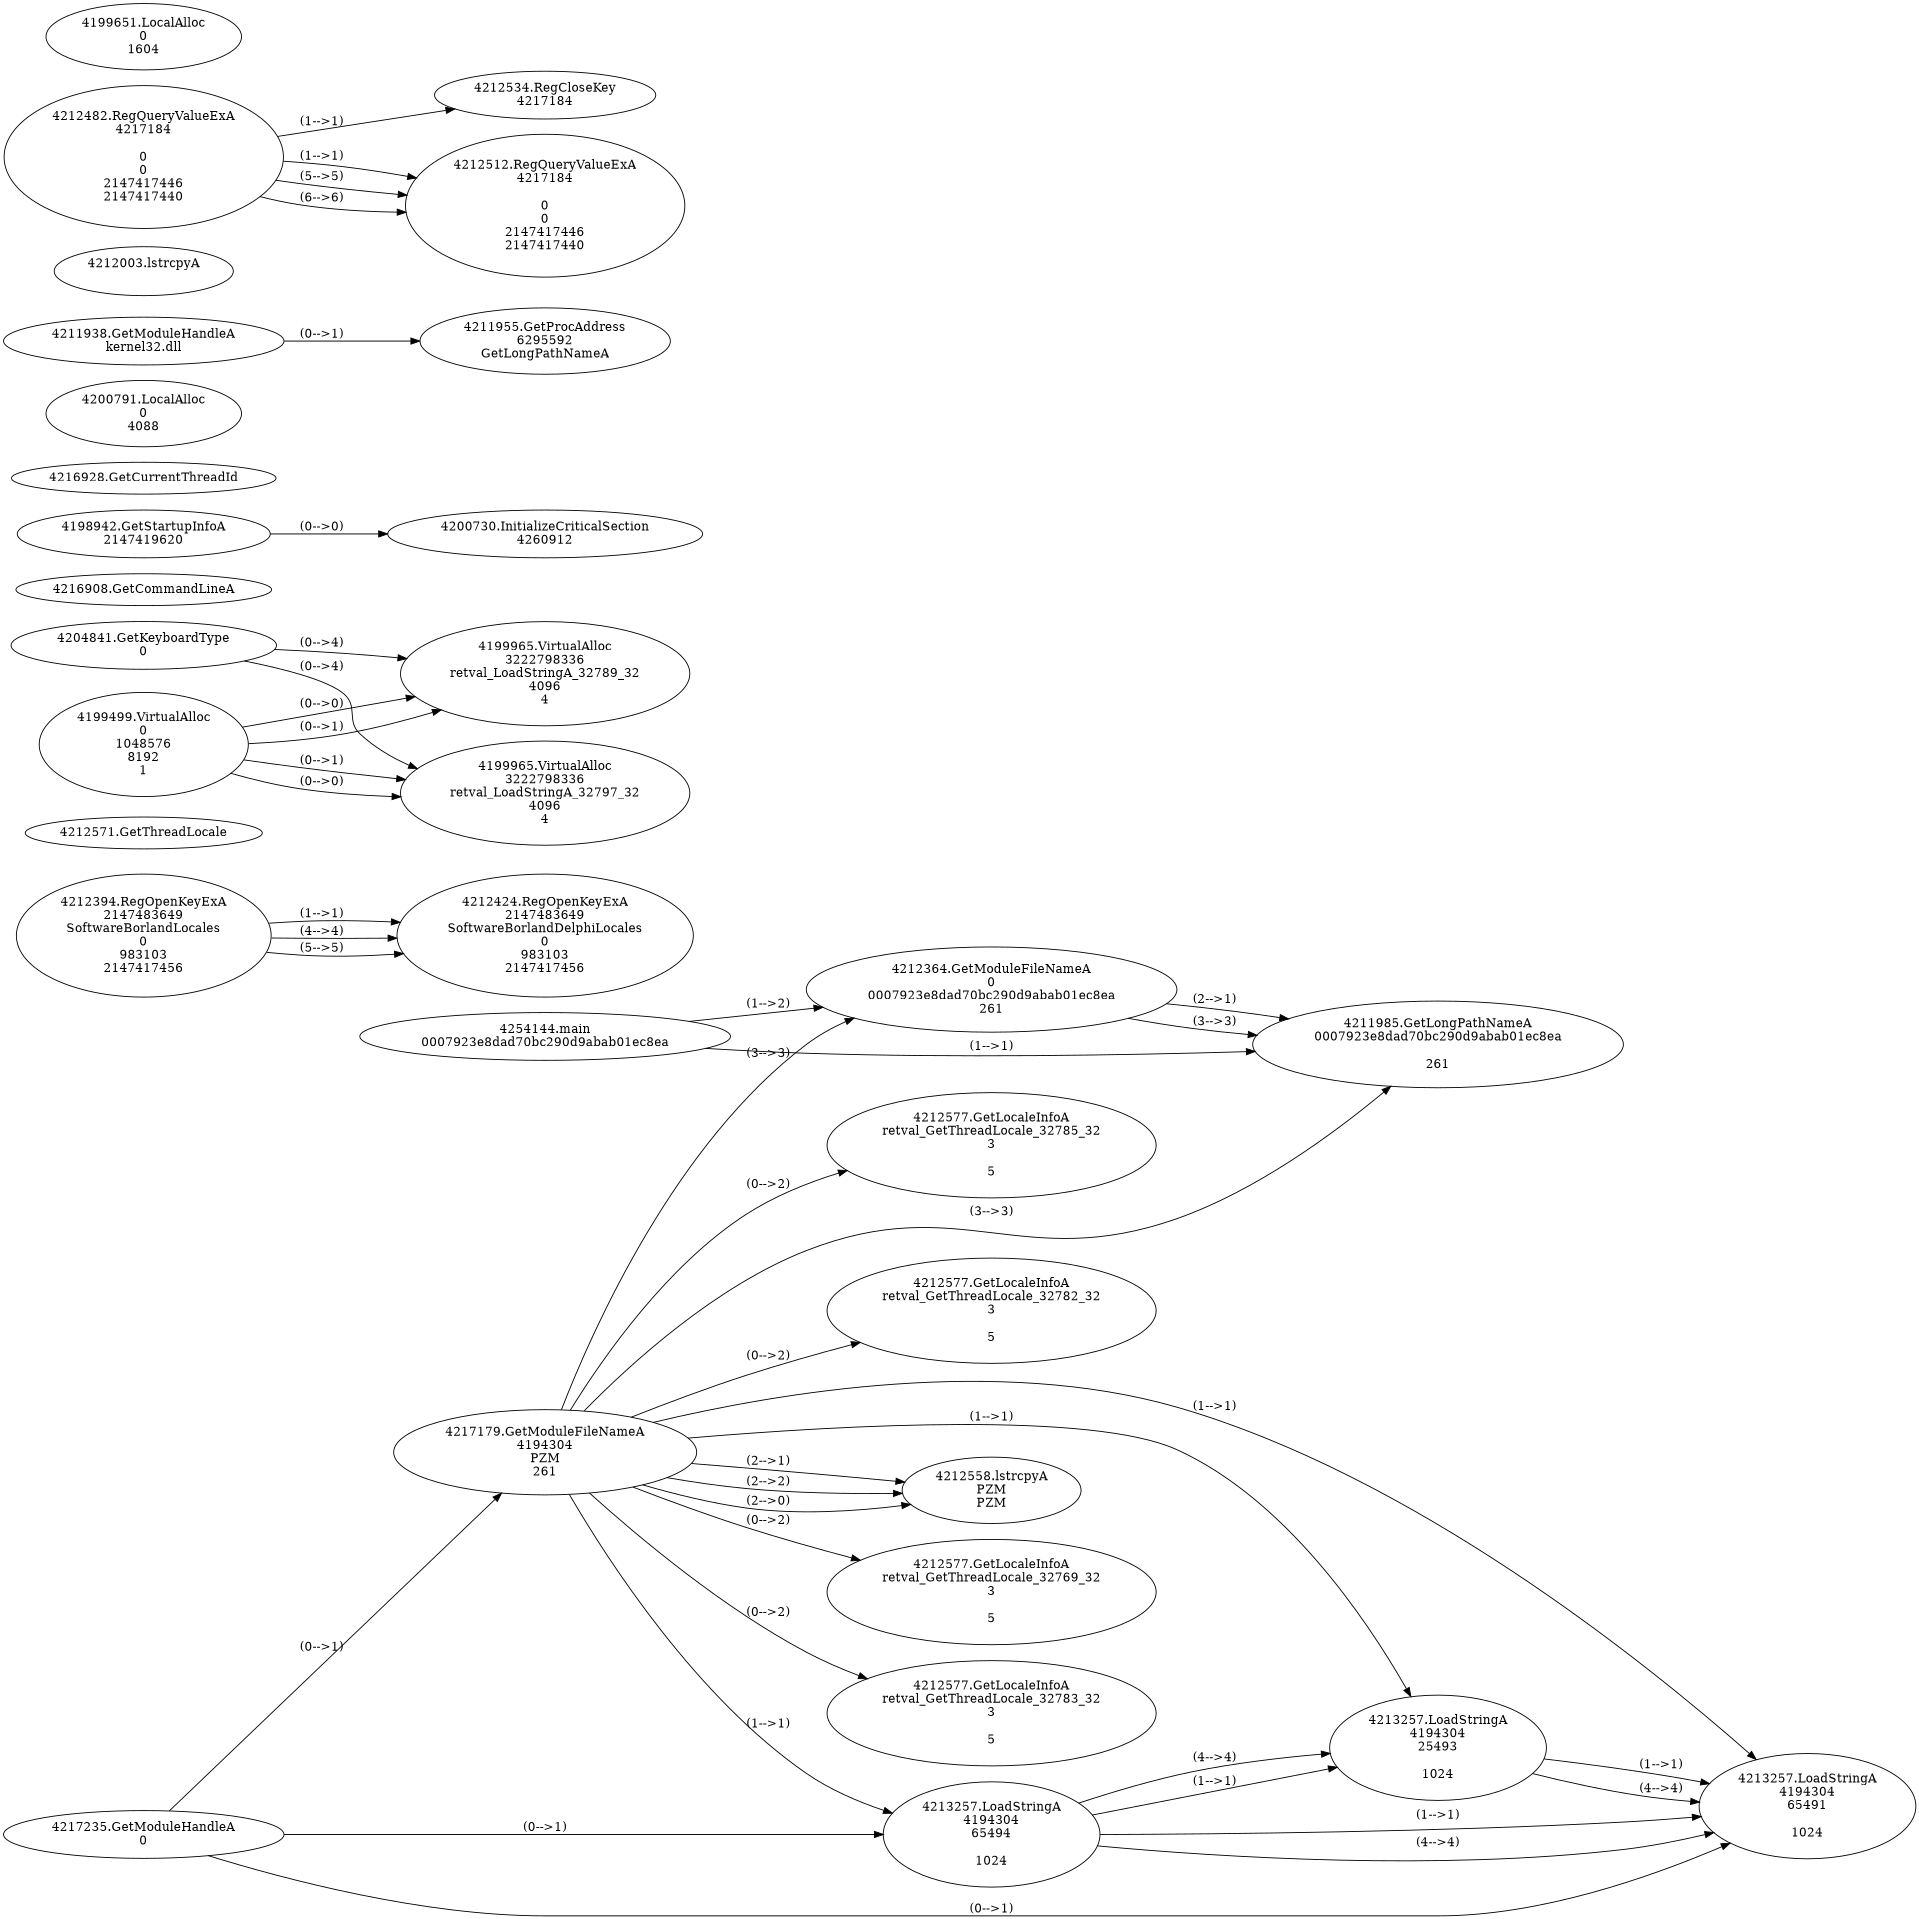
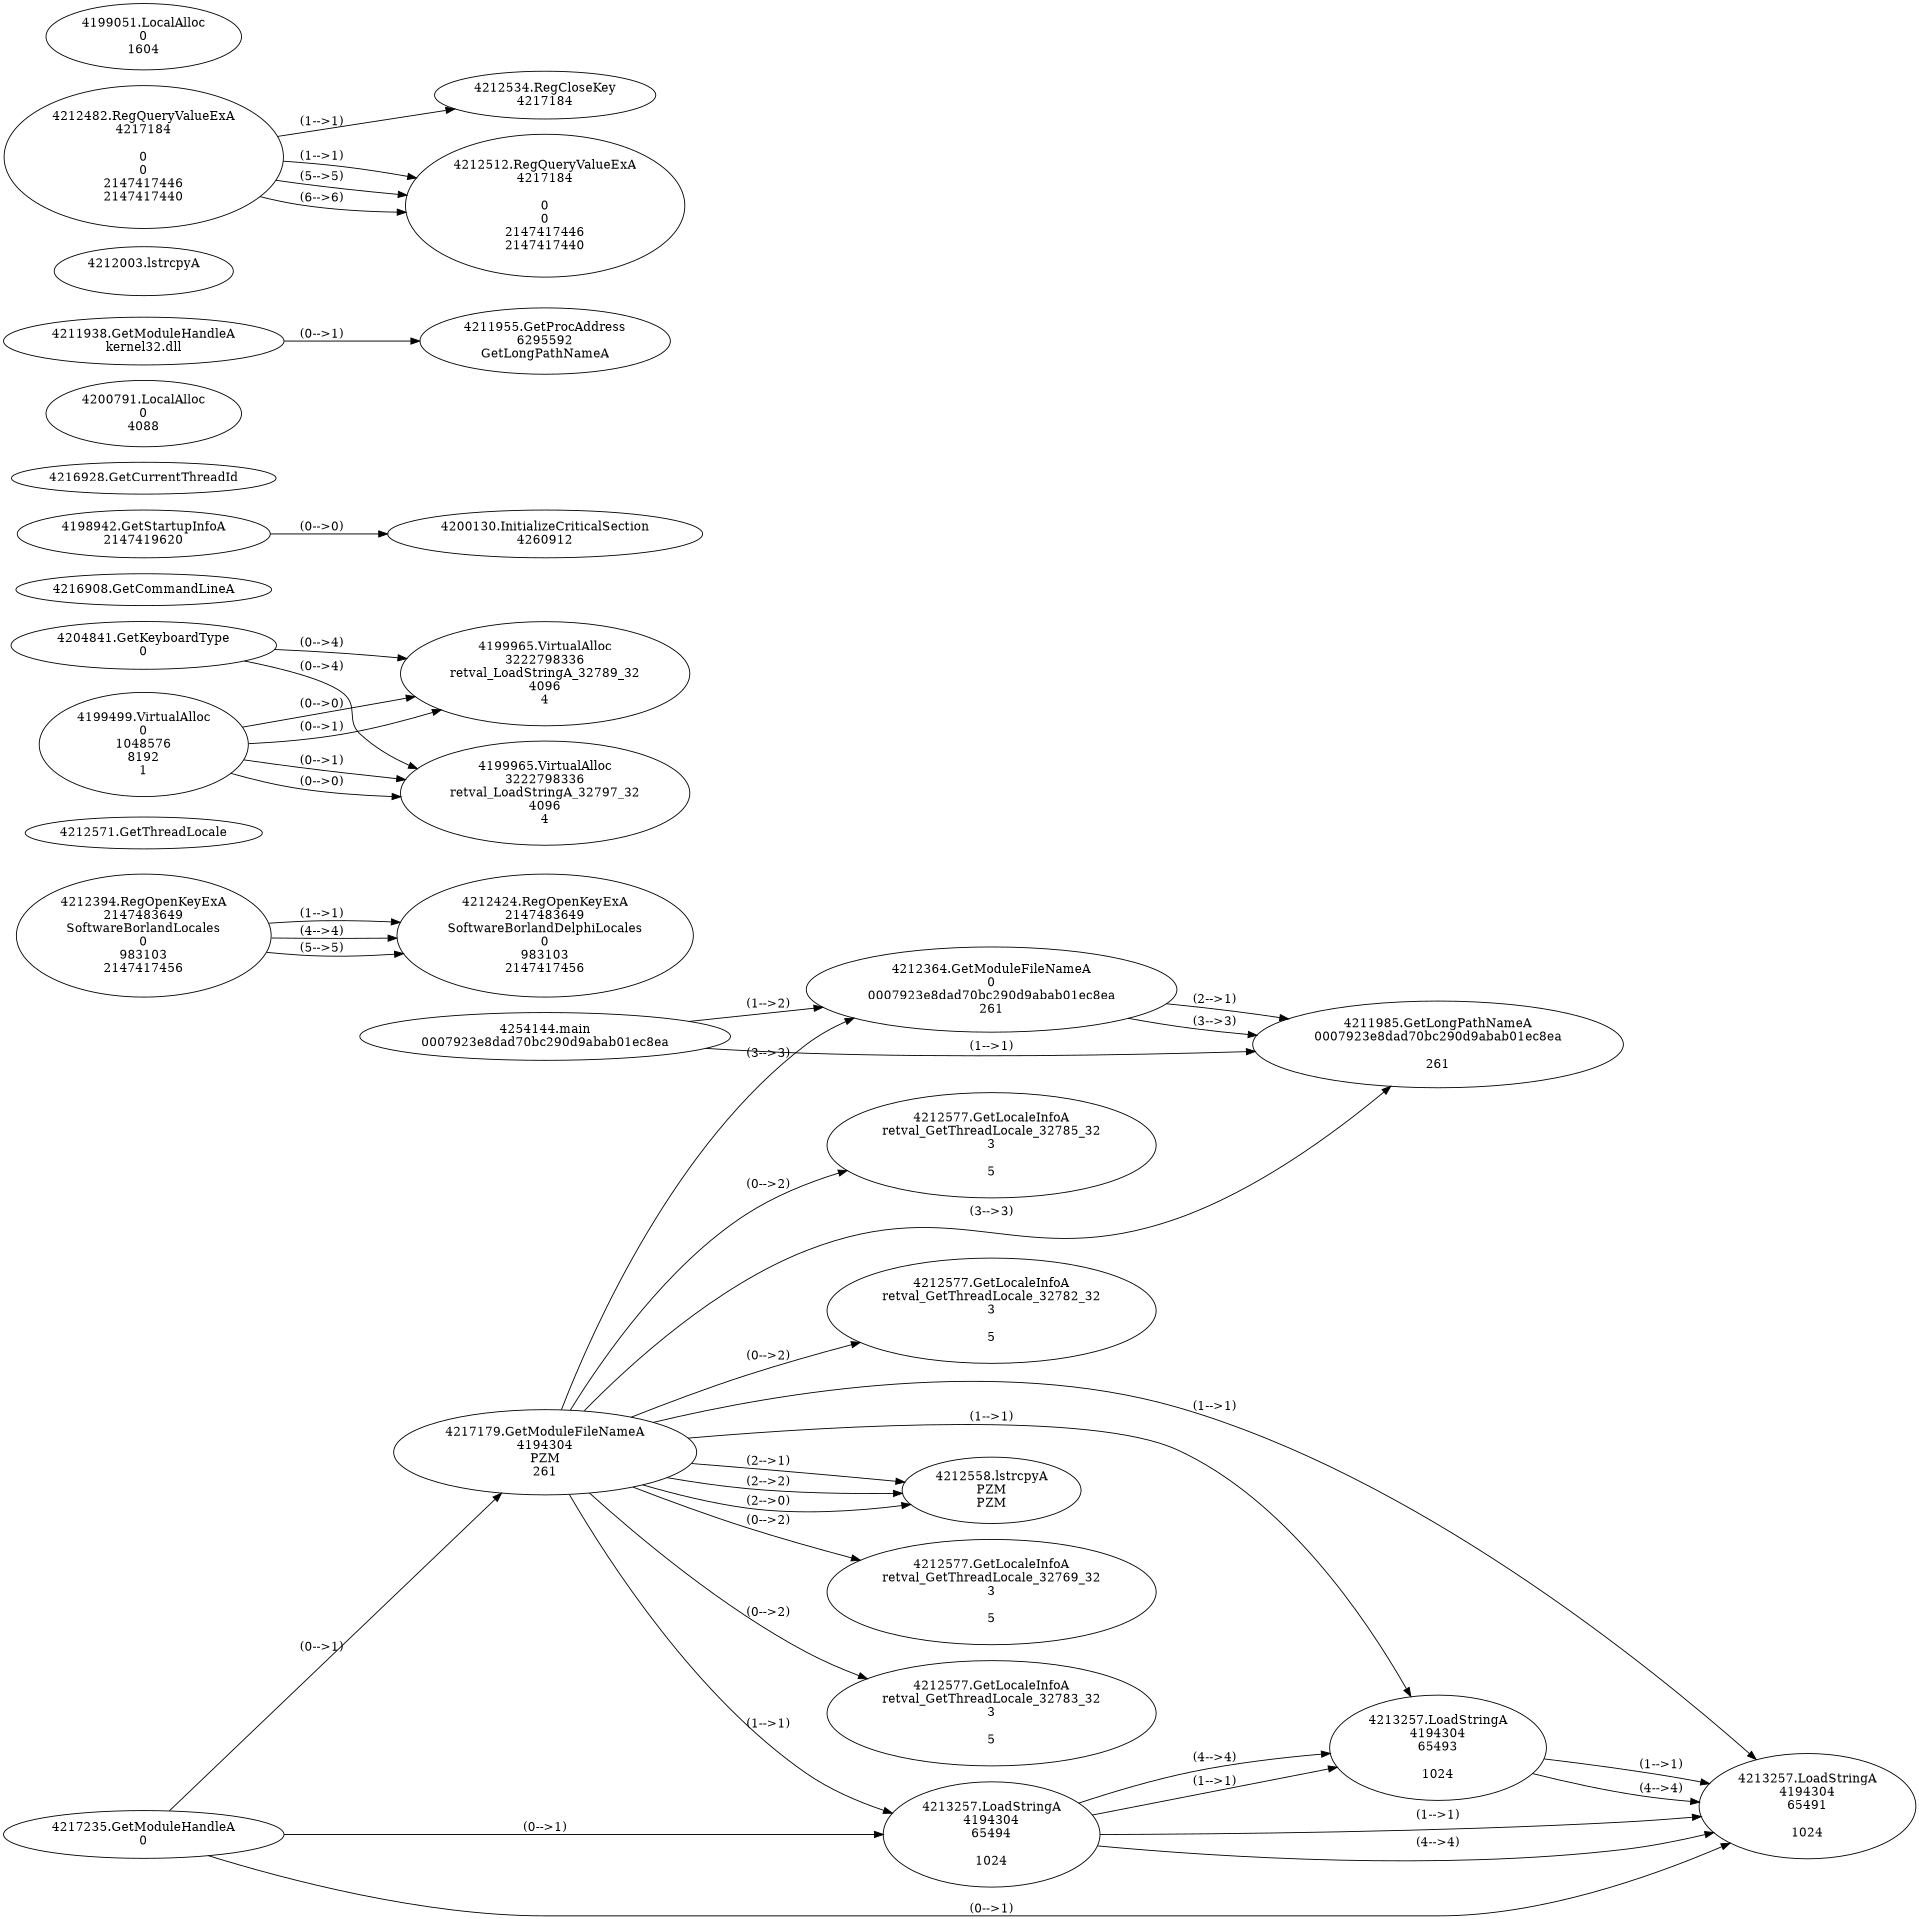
  digraph {
    rankdir=LR
    n1 [label="4254144.main\n0007923e8dad70bc290d9abab01ec8ea"]
    n2 [label="4212364.GetModuleFileNameA\n0\n0007923e8dad70bc290d9abab01ec8ea\n261"]
    n3 [label="4211985.GetLongPathNameA\n0007923e8dad70bc290d9abab01ec8ea\n\n261"]
    n4 [label="4217235.GetModuleHandleA\n0"]
    n5 [label="4217179.GetModuleFileNameA\n4194304\nPZM\n261"]
    n6 [label="4213257.LoadStringA\n4194304\n65494\n\n1024"]
    n7 [label="4213257.LoadStringA\n4194304\n65491\n\n1024"]
-   n8 [label="4213257.LoadStringA\n4194304\n25493\n\n1024"]
+   n8 [label="4213257.LoadStringA\n4194304\n65493\n\n1024"]
    n9 [label="4212558.lstrcpyA\nPZM\nPZM"]
    n10 [label="4212577.GetLocaleInfoA\nretval_GetThreadLocale_32769_32\n3\n\n5"]
    n11 [label="4212577.GetLocaleInfoA\nretval_GetThreadLocale_32783_32\n3\n\n5"]
    n12 [label="4212577.GetLocaleInfoA\nretval_GetThreadLocale_32785_32\n3\n\n5"]
    n13 [label="4212577.GetLocaleInfoA\nretval_GetThreadLocale_32782_32\n3\n\n5"]
    n14 [label="4212394.RegOpenKeyExA\n2147483649\nSoftware\Borland\Locales\n0\n983103\n2147417456"]
    n15 [label="4212424.RegOpenKeyExA\n2147483649\nSoftware\Borland\Delphi\Locales\n0\n983103\n2147417456"]
    n16 [label="4212571.GetThreadLocale\n"]
    n17 [label="4204841.GetKeyboardType\n0"]
    n18 [label="4199965.VirtualAlloc\n3222798336\nretval_LoadStringA_32797_32\n4096\n4"]
    n19 [label="4199965.VirtualAlloc\n3222798336\nretval_LoadStringA_32789_32\n4096\n4"]
    n20 [label="4216908.GetCommandLineA\n"]
    n21 [label="4198942.GetStartupInfoA\n2147419620"]
-   n22 [label="4200730.InitializeCriticalSection\n4260912"]
+   n22 [label="4200130.InitializeCriticalSection\n4260912"]
    n23 [label="4216928.GetCurrentThreadId\n"]
    n24 [label="4200791.LocalAlloc\n0\n4088"]
    n25 [label="4211938.GetModuleHandleA\nkernel32.dll"]
    n26 [label="4211955.GetProcAddress\n6295592\nGetLongPathNameA"]
    n27 [label="4212003.lstrcpyA\n\n"]
    n28 [label="4212482.RegQueryValueExA\n4217184\n\n0\n0\n2147417446\n2147417440"]
    n29 [label="4212534.RegCloseKey\n4217184"]
    n30 [label="4212512.RegQueryValueExA\n4217184\n\n0\n0\n2147417446\n2147417440"]
    n31 [label="4199499.VirtualAlloc\n0\n1048576\n8192\n1"]
-   n32 [label="4199651.LocalAlloc\n0\n1604"]
+   n32 [label="4199051.LocalAlloc\n0\n1604"]
    n1 -> n2 [label="(1-->2)"]
    n1 -> n3 [label="(1-->1)"]
    n2 -> n3 [label="(2-->1)"]
    n2 -> n3 [label="(3-->3)"]
    n4 -> n5 [label="(0-->1)"]
    n4 -> n6 [label="(0-->1)"]
    n4 -> n7 [label="(0-->1)"]
    n5 -> n2 [label="(3-->3)"]
    n5 -> n3 [label="(3-->3)"]
    n5 -> n6 [label="(1-->1)"]
    n5 -> n7 [label="(1-->1)"]
    n5 -> n8 [label="(1-->1)"]
    n5 -> n9 [label="(2-->1)"]
    n5 -> n9 [label="(2-->2)"]
    n5 -> n9 [label="(2-->0)"]
    n5 -> n10 [label="(0-->2)"]
    n5 -> n11 [label="(0-->2)"]
    n5 -> n12 [label="(0-->2)"]
    n5 -> n13 [label="(0-->2)"]
    n6 -> n7 [label="(1-->1)"]
    n6 -> n7 [label="(4-->4)"]
    n6 -> n8 [label="(1-->1)"]
    n6 -> n8 [label="(4-->4)"]
    n8 -> n7 [label="(1-->1)"]
    n8 -> n7 [label="(4-->4)"]
    n14 -> n15 [label="(1-->1)"]
    n14 -> n15 [label="(4-->4)"]
    n14 -> n15 [label="(5-->5)"]
    n17 -> n18 [label="(0-->4)"]
    n17 -> n19 [label="(0-->4)"]
    n21 -> n22 [label="(0-->0)"]
    n25 -> n26 [label="(0-->1)"]
    n28 -> n29 [label="(1-->1)"]
    n28 -> n30 [label="(1-->1)"]
    n28 -> n30 [label="(5-->5)"]
    n28 -> n30 [label="(6-->6)"]
    n31 -> n18 [label="(0-->1)"]
    n31 -> n18 [label="(0-->0)"]
    n31 -> n19 [label="(0-->1)"]
    n31 -> n19 [label="(0-->0)"]
  }
